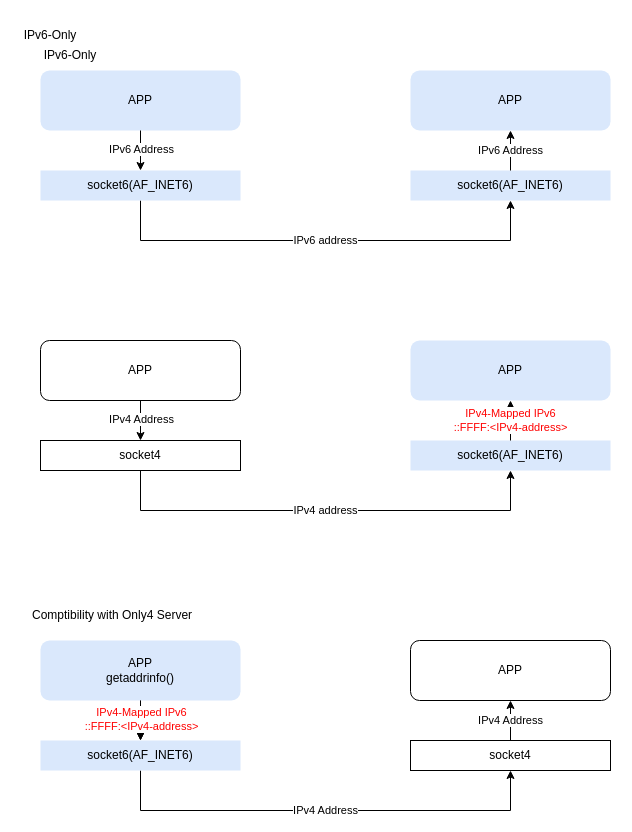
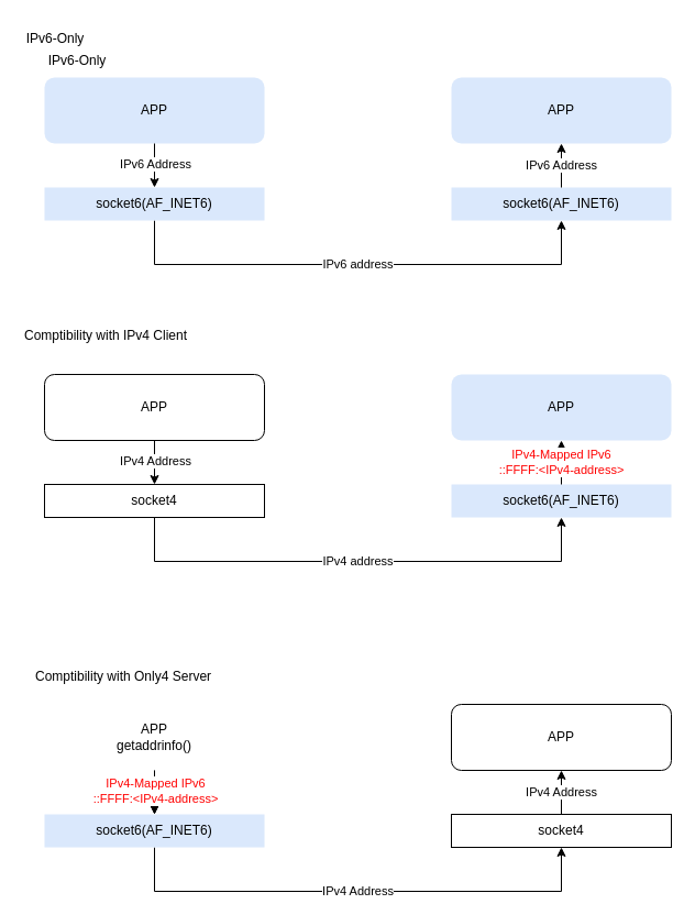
  <mxCell id="0" />
  <mxCell id="1" parent="0" />
  <mxCell id="2" value="APP" style="rounded=1;whiteSpace=wrap;html=1;" vertex="1" parent="1"><mxGeometry x="40" y="340" width="200" height="60" as="geometry" /></mxCell>
  <mxCell id="3" value="APP" style="rounded=1;whiteSpace=wrap;html=1;strokeColor=none;fillColor=#dae8fc;" vertex="1" parent="1"><mxGeometry x="410" y="340" width="200" height="60" as="geometry" /></mxCell>
  <mxCell id="4" value="socket6(AF_INET6)" style="rounded=0;whiteSpace=wrap;html=1;strokeColor=none;fillColor=#dae8fc;" vertex="1" parent="1"><mxGeometry x="410" y="440" width="200" height="30" as="geometry" /></mxCell>
  <mxCell id="5" value="IPv4 address" style="endArrow=classic;html=1;rounded=0;exitX=0.5;exitY=1;exitDx=0;exitDy=0;edgeStyle=orthogonalEdgeStyle;entryX=0.5;entryY=1;entryDx=0;entryDy=0;" edge="1" parent="1" target="4"><mxGeometry width="50" height="50" relative="1" as="geometry"><mxPoint x="140" y="470" as="sourcePoint" /><mxPoint x="570" y="470" as="targetPoint" /><Array as="points"><mxPoint x="140" y="510" /><mxPoint x="510" y="510" /></Array></mxGeometry></mxCell>
  <mxCell id="6" value="" style="endArrow=classic;html=1;rounded=0;exitX=0.5;exitY=1;exitDx=0;exitDy=0;" edge="1" parent="1" source="2"><mxGeometry width="50" height="50" relative="1" as="geometry"><mxPoint x="310" y="460" as="sourcePoint" /><mxPoint x="140" y="440" as="targetPoint" /></mxGeometry></mxCell>
  <mxCell id="7" value="IPv4 Address" style="edgeLabel;html=1;align=center;verticalAlign=middle;resizable=0;points=[];" vertex="1" connectable="0" parent="6"><mxGeometry x="-0.098" relative="1" as="geometry"><mxPoint as="offset" /></mxGeometry></mxCell>
  <mxCell id="8" value="&lt;font data-sider-select-id=&quot;ed5d6f88-564b-4f81-8631-00c8b1efb85c&quot; color=&quot;#ff0000&quot;&gt;IPv4-Mapped IPv6&lt;/font&gt;&lt;div&gt;&lt;font data-sider-select-id=&quot;ed5d6f88-564b-4f81-8631-00c8b1efb85c&quot; color=&quot;#ff0000&quot;&gt;::FFFF:&amp;lt;IPv4-address&amp;gt;&lt;br&gt;&lt;/font&gt;&lt;/div&gt;" style="endArrow=classic;html=1;rounded=0;entryX=0.5;entryY=1;entryDx=0;entryDy=0;exitX=0.5;exitY=0;exitDx=0;exitDy=0;" edge="1" parent="1" source="4" target="3"><mxGeometry width="50" height="50" relative="1" as="geometry"><mxPoint x="270" y="540" as="sourcePoint" /><mxPoint x="320" y="490" as="targetPoint" /></mxGeometry></mxCell>
  <mxCell id="9" value="socket4" style="rounded=0;whiteSpace=wrap;html=1;" vertex="1" parent="1"><mxGeometry x="40" y="440" width="200" height="30" as="geometry" /></mxCell>
  <mxCell id="10" value="APP" style="rounded=1;whiteSpace=wrap;html=1;fillColor=#dae8fc;strokeColor=none;" vertex="1" parent="1"><mxGeometry x="40" y="70" width="200" height="60" as="geometry" /></mxCell>
  <mxCell id="11" value="APP" style="rounded=1;whiteSpace=wrap;html=1;fillColor=#dae8fc;strokeColor=none;" vertex="1" parent="1"><mxGeometry x="410" y="70" width="200" height="60" as="geometry" /></mxCell>
  <mxCell id="12" value="socket6(AF_INET6)" style="rounded=0;whiteSpace=wrap;html=1;fillColor=#dae8fc;strokeColor=none;" vertex="1" parent="1"><mxGeometry x="410" y="170" width="200" height="30" as="geometry" /></mxCell>
  <mxCell id="13" value="IPv6 address" style="endArrow=classic;html=1;rounded=0;exitX=0.5;exitY=1;exitDx=0;exitDy=0;edgeStyle=orthogonalEdgeStyle;entryX=0.5;entryY=1;entryDx=0;entryDy=0;" edge="1" parent="1" target="12"><mxGeometry width="50" height="50" relative="1" as="geometry"><mxPoint x="140" y="200" as="sourcePoint" /><mxPoint x="570" y="200" as="targetPoint" /><Array as="points"><mxPoint x="140" y="240" /><mxPoint x="510" y="240" /></Array></mxGeometry></mxCell>
  <mxCell id="14" value="" style="endArrow=classic;html=1;rounded=0;exitX=0.5;exitY=1;exitDx=0;exitDy=0;" edge="1" parent="1" source="10"><mxGeometry width="50" height="50" relative="1" as="geometry"><mxPoint x="310" y="190" as="sourcePoint" /><mxPoint x="140" y="170" as="targetPoint" /></mxGeometry></mxCell>
  <mxCell id="15" value="IPv6 Address" style="edgeLabel;html=1;align=center;verticalAlign=middle;resizable=0;points=[];" vertex="1" connectable="0" parent="14"><mxGeometry x="-0.098" relative="1" as="geometry"><mxPoint as="offset" /></mxGeometry></mxCell>
  <mxCell id="16" value="IPv6 Address" style="endArrow=classic;html=1;rounded=0;entryX=0.5;entryY=1;entryDx=0;entryDy=0;exitX=0.5;exitY=0;exitDx=0;exitDy=0;" edge="1" parent="1" source="12" target="11"><mxGeometry width="50" height="50" relative="1" as="geometry"><mxPoint x="270" y="270" as="sourcePoint" /><mxPoint x="320" y="220" as="targetPoint" /></mxGeometry></mxCell>
  <mxCell id="17" value="socket6(AF_INET6)" style="rounded=0;whiteSpace=wrap;html=1;fillColor=#dae8fc;strokeColor=none;" vertex="1" parent="1"><mxGeometry x="40" y="170" width="200" height="30" as="geometry" /></mxCell>
  <mxCell id="18" value="" style="edgeStyle=orthogonalEdgeStyle;rounded=0;orthogonalLoop=1;jettySize=auto;html=1;" edge="1" parent="1" source="19" target="26"><mxGeometry relative="1" as="geometry" /></mxCell>
- <mxCell id="19" value="APP&lt;div&gt;getaddrinfo()&lt;/div&gt;" style="rounded=1;whiteSpace=wrap;html=1;strokeColor=none;fillColor=#dae8fc;" vertex="1" parent="1"><mxGeometry x="40" y="640" width="200" height="60" as="geometry" /></mxCell>
+ <mxCell id="19" value="APP&lt;div&gt;getaddrinfo()&lt;/div&gt;" style="rounded=1;whiteSpace=wrap;html=1;strokeColor=none;fillColor=#ffffff;" vertex="1" parent="1"><mxGeometry x="40" y="640" width="200" height="60" as="geometry" /></mxCell>
  <mxCell id="20" value="APP" style="rounded=1;whiteSpace=wrap;html=1;" vertex="1" parent="1"><mxGeometry x="410" y="640" width="200" height="60" as="geometry" /></mxCell>
  <mxCell id="21" value="socket4" style="rounded=0;whiteSpace=wrap;html=1;" vertex="1" parent="1"><mxGeometry x="410" y="740" width="200" height="30" as="geometry" /></mxCell>
  <mxCell id="22" value="IPv4 Address" style="endArrow=classic;html=1;rounded=0;exitX=0.5;exitY=1;exitDx=0;exitDy=0;edgeStyle=orthogonalEdgeStyle;entryX=0.5;entryY=1;entryDx=0;entryDy=0;" edge="1" parent="1" target="21"><mxGeometry width="50" height="50" relative="1" as="geometry"><mxPoint x="140" y="770" as="sourcePoint" /><mxPoint x="570" y="770" as="targetPoint" /><Array as="points"><mxPoint x="140" y="810" /><mxPoint x="510" y="810" /></Array></mxGeometry></mxCell>
  <mxCell id="23" value="" style="endArrow=classic;html=1;rounded=0;exitX=0.5;exitY=1;exitDx=0;exitDy=0;" edge="1" parent="1" source="19"><mxGeometry width="50" height="50" relative="1" as="geometry"><mxPoint x="310" y="760" as="sourcePoint" /><mxPoint x="140" y="740" as="targetPoint" /></mxGeometry></mxCell>
  <mxCell id="24" value="&lt;font data-sider-select-id=&quot;ed5d6f88-564b-4f81-8631-00c8b1efb85c&quot; color=&quot;#ff0000&quot;&gt;IPv4-Mapped IPv6&lt;/font&gt;&lt;div&gt;&lt;font data-sider-select-id=&quot;ed5d6f88-564b-4f81-8631-00c8b1efb85c&quot; color=&quot;#ff0000&quot;&gt;::FFFF:&amp;lt;IPv4-address&amp;gt;&lt;/font&gt;&lt;/div&gt;" style="edgeLabel;html=1;align=center;verticalAlign=middle;resizable=0;points=[];" vertex="1" connectable="0" parent="23"><mxGeometry x="-0.098" relative="1" as="geometry"><mxPoint as="offset" /></mxGeometry></mxCell>
  <mxCell id="25" value="IPv4 Address" style="endArrow=classic;html=1;rounded=0;entryX=0.5;entryY=1;entryDx=0;entryDy=0;exitX=0.5;exitY=0;exitDx=0;exitDy=0;" edge="1" parent="1" source="21" target="20"><mxGeometry width="50" height="50" relative="1" as="geometry"><mxPoint x="270" y="840" as="sourcePoint" /><mxPoint x="320" y="790" as="targetPoint" /></mxGeometry></mxCell>
  <mxCell id="26" value="socket6(AF_INET6)" style="rounded=0;whiteSpace=wrap;html=1;strokeColor=none;fillColor=#dae8fc;" vertex="1" parent="1"><mxGeometry x="40" y="740" width="200" height="30" as="geometry" /></mxCell>
  <mxCell id="27" value="IPv6-Only" style="text;html=1;align=center;verticalAlign=middle;whiteSpace=wrap;rounded=0;" vertex="1" parent="1"><mxGeometry x="20" y="20" width="60" height="30" as="geometry" /></mxCell>
+ <mxCell id="28" value="Comptibility with IPv4 Client" style="text;html=1;align=left;verticalAlign=middle;whiteSpace=wrap;rounded=0;" vertex="1" parent="1"><mxGeometry x="20" y="290" width="240" height="30" as="geometry" /></mxCell>
  <mxCell id="29" value="IPv6-Only" style="text;html=1;align=center;verticalAlign=middle;whiteSpace=wrap;rounded=0;" vertex="1" parent="1"><mxGeometry x="40" y="40" width="60" height="30" as="geometry" /></mxCell>
  <mxCell id="30" value="Comptibility with Only4 Server" style="text;html=1;align=left;verticalAlign=middle;whiteSpace=wrap;rounded=0;" vertex="1" parent="1"><mxGeometry x="30" y="600" width="240" height="30" as="geometry" /></mxCell>
